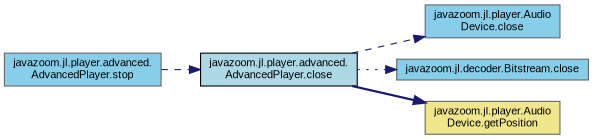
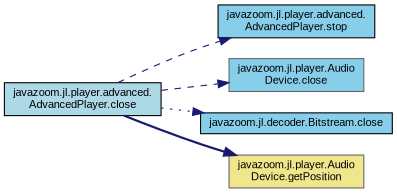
  digraph {
    fontname="Liberation Sans"
    rankdir=LR
    node [color=gray40 fillcolor=skyblue fontname="Liberation Sans" fontsize=10 shape=record style=filled]
    edge [color=midnightblue fontname="Liberation Sans" fontsize=10 labelfontname=Helvetica labelfontsize=10 style=dashed]
-   n1 [fontcolor=black height=0.2 label="javazoom.jl.player.advanced.\lAdvancedPlayer.stop" width=0.4]
+   n1 [color=black fontcolor=black height=0.2 label="javazoom.jl.player.advanced.\lAdvancedPlayer.stop" width=0.4]
    n2 [color=black fillcolor=lightblue height=0.2 label="javazoom.jl.player.advanced.\lAdvancedPlayer.close" width=0.4]
    n3 [height=0.2 label="javazoom.jl.player.Audio\lDevice.close" width=0.4]
-   n4 [height=0.2 label="javazoom.jl.decoder.Bitstream.close" width=0.4]
+   n4 [color=black height=0.2 label="javazoom.jl.decoder.Bitstream.close" width=0.4]
    n5 [fillcolor=khaki height=0.2 label="javazoom.jl.player.Audio\lDevice.getPosition" width=0.4]
-   n1 -> n2
+   n2 -> n1
    n2 -> n3
    n2 -> n4 [style=dotted]
    n2 -> n5 [style=bold]
  }
